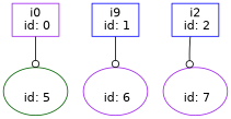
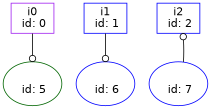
  digraph {
    fontname="DejaVu Sans"
    node [color=purple fontname="DejaVu Sans"]
    edge [arrowhead=odot fontname="DejaVu Sans"]
    n1 [label="i0\n id: 0" shape=box]
    n2 [color=darkgreen label="\n id: 5"]
-   n3 [color=blue label="i9\n id: 1" shape=box]
-   n4 [label="\n id: 6"]
+   n3 [color=blue label="i1\n id: 1" shape=box]
+   n4 [color=blue label="\n id: 6"]
    n5 [color=blue label="i2\n id: 2" shape=box]
-   n6 [label="\n id: 7"]
+   n6 [color=blue label="\n id: 7"]
    n1 -> n2
    n3 -> n4
-   n5 -> n6
+   n6 -> n5
  }
